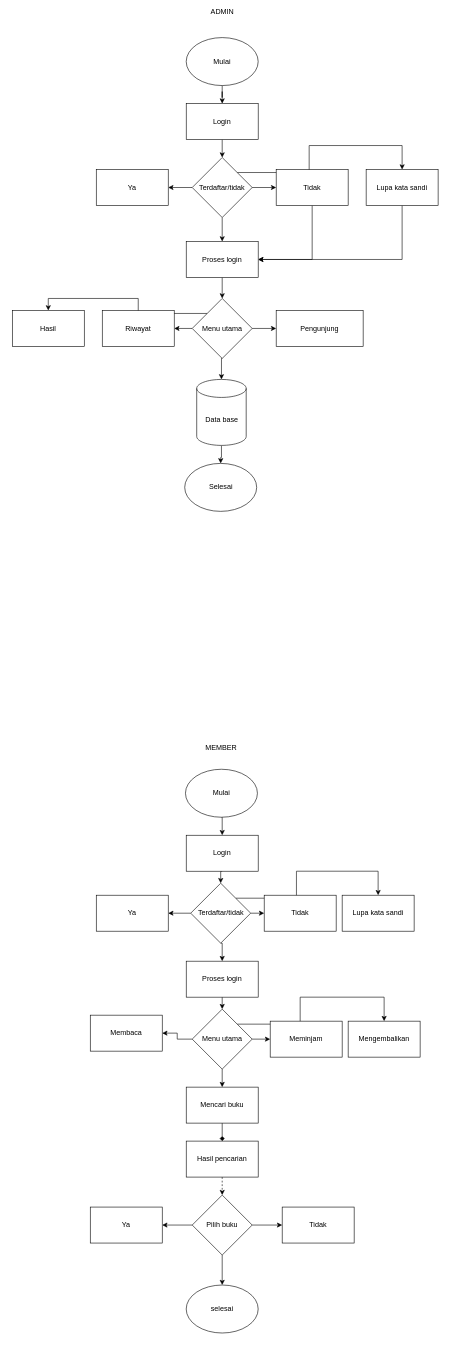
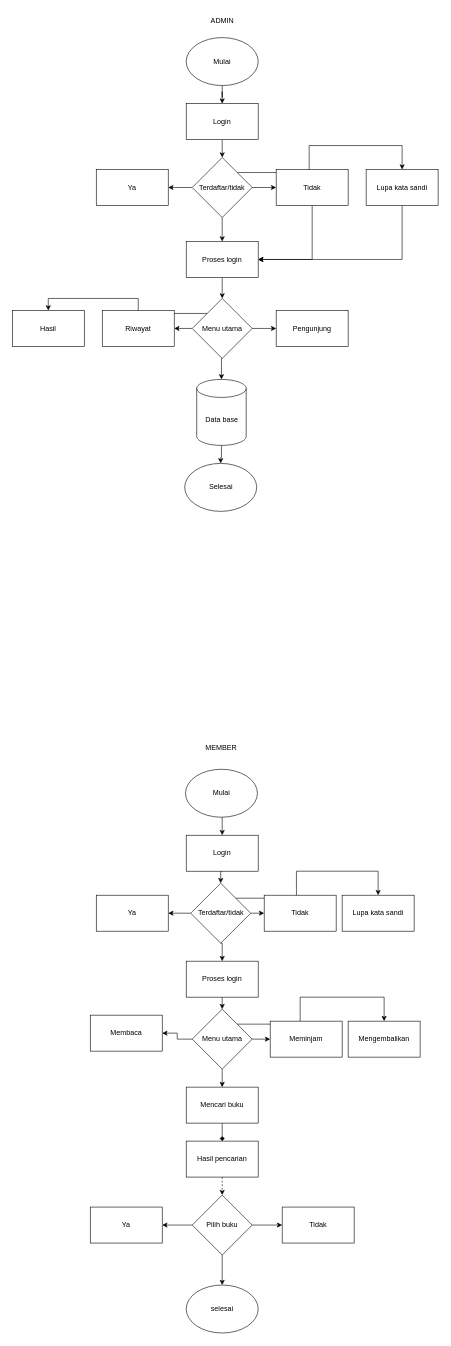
  <mxCell id="0" />
  <mxCell id="1" parent="0" />
  <mxCell id="2" style="edgeStyle=orthogonalEdgeStyle;rounded=0;orthogonalLoop=1;jettySize=auto;html=1;exitX=0.5;exitY=1;exitDx=0;exitDy=0;" edge="1" parent="1" source="3" target="5"><mxGeometry relative="1" as="geometry" /></mxCell>
  <mxCell id="3" value="Mulai" style="ellipse;whiteSpace=wrap;html=1;" vertex="1" parent="1"><mxGeometry x="310" y="62" width="120" height="80" as="geometry" /></mxCell>
  <mxCell id="4" style="edgeStyle=orthogonalEdgeStyle;rounded=0;orthogonalLoop=1;jettySize=auto;html=1;exitX=0.5;exitY=1;exitDx=0;exitDy=0;entryX=0.5;entryY=0;entryDx=0;entryDy=0;" edge="1" parent="1" source="5" target="10"><mxGeometry relative="1" as="geometry" /></mxCell>
  <mxCell id="5" value="Login" style="rounded=0;whiteSpace=wrap;html=1;" vertex="1" parent="1"><mxGeometry x="310" y="172" width="120" height="60" as="geometry" /></mxCell>
  <mxCell id="6" style="edgeStyle=orthogonalEdgeStyle;rounded=0;orthogonalLoop=1;jettySize=auto;html=1;exitX=1;exitY=0.5;exitDx=0;exitDy=0;entryX=0;entryY=0.5;entryDx=0;entryDy=0;" edge="1" parent="1" source="10" target="13"><mxGeometry relative="1" as="geometry" /></mxCell>
  <mxCell id="7" style="edgeStyle=orthogonalEdgeStyle;rounded=0;orthogonalLoop=1;jettySize=auto;html=1;exitX=1;exitY=0;exitDx=0;exitDy=0;entryX=0.5;entryY=0;entryDx=0;entryDy=0;" edge="1" parent="1" source="10" target="15"><mxGeometry relative="1" as="geometry" /></mxCell>
  <mxCell id="8" style="edgeStyle=orthogonalEdgeStyle;rounded=0;orthogonalLoop=1;jettySize=auto;html=1;exitX=0;exitY=0.5;exitDx=0;exitDy=0;entryX=1;entryY=0.5;entryDx=0;entryDy=0;" edge="1" parent="1" source="10" target="11"><mxGeometry relative="1" as="geometry" /></mxCell>
  <mxCell id="9" style="edgeStyle=orthogonalEdgeStyle;rounded=0;orthogonalLoop=1;jettySize=auto;html=1;exitX=0.5;exitY=1;exitDx=0;exitDy=0;entryX=0.5;entryY=0;entryDx=0;entryDy=0;" edge="1" parent="1" source="10" target="17"><mxGeometry relative="1" as="geometry" /></mxCell>
  <mxCell id="10" value="Terdaftar/tidak" style="rhombus;whiteSpace=wrap;html=1;" vertex="1" parent="1"><mxGeometry x="320" y="262" width="100" height="100" as="geometry" /></mxCell>
  <mxCell id="11" value="Ya" style="rounded=0;whiteSpace=wrap;html=1;" vertex="1" parent="1"><mxGeometry x="160" y="282" width="120" height="60" as="geometry" /></mxCell>
  <mxCell id="12" style="edgeStyle=orthogonalEdgeStyle;rounded=0;orthogonalLoop=1;jettySize=auto;html=1;exitX=0.5;exitY=1;exitDx=0;exitDy=0;entryX=1;entryY=0.5;entryDx=0;entryDy=0;" edge="1" parent="1" source="13" target="17"><mxGeometry relative="1" as="geometry" /></mxCell>
  <mxCell id="13" value="Tidak" style="rounded=0;whiteSpace=wrap;html=1;" vertex="1" parent="1"><mxGeometry x="460" y="282" width="120" height="60" as="geometry" /></mxCell>
  <mxCell id="14" style="edgeStyle=orthogonalEdgeStyle;rounded=0;orthogonalLoop=1;jettySize=auto;html=1;exitX=0.5;exitY=1;exitDx=0;exitDy=0;entryX=1;entryY=0.5;entryDx=0;entryDy=0;" edge="1" parent="1" source="15" target="17"><mxGeometry relative="1" as="geometry" /></mxCell>
  <mxCell id="15" value="Lupa kata sandi" style="rounded=0;whiteSpace=wrap;html=1;" vertex="1" parent="1"><mxGeometry x="610" y="282" width="120" height="60" as="geometry" /></mxCell>
  <mxCell id="16" style="edgeStyle=orthogonalEdgeStyle;rounded=0;orthogonalLoop=1;jettySize=auto;html=1;exitX=0.5;exitY=1;exitDx=0;exitDy=0;entryX=0.5;entryY=0;entryDx=0;entryDy=0;" edge="1" parent="1" source="17" target="21"><mxGeometry relative="1" as="geometry" /></mxCell>
  <mxCell id="17" value="Proses login" style="rounded=0;whiteSpace=wrap;html=1;" vertex="1" parent="1"><mxGeometry x="310" y="402" width="120" height="60" as="geometry" /></mxCell>
  <mxCell id="18" style="edgeStyle=orthogonalEdgeStyle;rounded=0;orthogonalLoop=1;jettySize=auto;html=1;exitX=1;exitY=0.5;exitDx=0;exitDy=0;entryX=0;entryY=0.5;entryDx=0;entryDy=0;" edge="1" parent="1" source="21" target="24"><mxGeometry relative="1" as="geometry" /></mxCell>
  <mxCell id="19" style="edgeStyle=orthogonalEdgeStyle;rounded=0;orthogonalLoop=1;jettySize=auto;html=1;exitX=0;exitY=0.5;exitDx=0;exitDy=0;entryX=1;entryY=0.5;entryDx=0;entryDy=0;" edge="1" parent="1" source="21" target="22"><mxGeometry relative="1" as="geometry" /></mxCell>
  <mxCell id="20" style="edgeStyle=orthogonalEdgeStyle;rounded=0;orthogonalLoop=1;jettySize=auto;html=1;exitX=0;exitY=0;exitDx=0;exitDy=0;entryX=0.5;entryY=0;entryDx=0;entryDy=0;" edge="1" parent="1" source="21" target="23"><mxGeometry relative="1" as="geometry" /></mxCell>
  <mxCell id="21" value="Menu utama" style="rhombus;whiteSpace=wrap;html=1;" vertex="1" parent="1"><mxGeometry x="320" y="497" width="100" height="100" as="geometry" /></mxCell>
  <mxCell id="22" value="Riwayat" style="rounded=0;whiteSpace=wrap;html=1;" vertex="1" parent="1"><mxGeometry x="170" y="517" width="120" height="60" as="geometry" /></mxCell>
  <mxCell id="23" value="Hasil" style="rounded=0;whiteSpace=wrap;html=1;" vertex="1" parent="1"><mxGeometry x="20" y="517" width="120" height="60" as="geometry" /></mxCell>
- <mxCell id="24" value="Pengunjung" style="rounded=0;whiteSpace=wrap;html=1;" vertex="1" parent="1"><mxGeometry x="460" y="517" width="145" height="60" as="geometry" /></mxCell>
+ <mxCell id="24" value="Pengunjung" style="rounded=0;whiteSpace=wrap;html=1;" vertex="1" parent="1"><mxGeometry x="460" y="517" width="120" height="60" as="geometry" /></mxCell>
  <mxCell id="25" value="Selesai" style="ellipse;whiteSpace=wrap;html=1;" vertex="1" parent="1"><mxGeometry x="307.5" y="772" width="120" height="80" as="geometry" /></mxCell>
- <mxCell id="26" value="ADMIN" style="text;html=1;align=center;verticalAlign=middle;resizable=0;points=[];autosize=1;strokeColor=none;fillColor=none;" vertex="1" parent="1"><mxGeometry x="340" y="5" width="60" height="30" as="geometry" /></mxCell>
+ <mxCell id="26" value="ADMIN" style="text;html=1;align=center;verticalAlign=middle;resizable=0;points=[];autosize=1;strokeColor=none;fillColor=none;" vertex="1" parent="1"><mxGeometry x="340" y="20" width="60" height="30" as="geometry" /></mxCell>
  <mxCell id="27" style="edgeStyle=orthogonalEdgeStyle;rounded=0;orthogonalLoop=1;jettySize=auto;html=1;exitX=0.5;exitY=1;exitDx=0;exitDy=0;entryX=0.5;entryY=0;entryDx=0;entryDy=0;" edge="1" parent="1" source="28" target="31"><mxGeometry relative="1" as="geometry" /></mxCell>
  <mxCell id="28" value="Mulai" style="ellipse;whiteSpace=wrap;html=1;" vertex="1" parent="1"><mxGeometry x="308.75" y="1282" width="120" height="80" as="geometry" /></mxCell>
  <mxCell id="29" value="MEMBER" style="text;html=1;align=center;verticalAlign=middle;resizable=0;points=[];autosize=1;strokeColor=none;fillColor=none;" vertex="1" parent="1"><mxGeometry x="327.5" y="1232" width="80" height="30" as="geometry" /></mxCell>
  <mxCell id="30" style="edgeStyle=orthogonalEdgeStyle;rounded=0;orthogonalLoop=1;jettySize=auto;html=1;exitX=0.5;exitY=1;exitDx=0;exitDy=0;entryX=0.5;entryY=0;entryDx=0;entryDy=0;" edge="1" parent="1" source="31" target="36"><mxGeometry relative="1" as="geometry" /></mxCell>
  <mxCell id="31" value="Login" style="rounded=0;whiteSpace=wrap;html=1;" vertex="1" parent="1"><mxGeometry x="310" y="1392" width="120" height="60" as="geometry" /></mxCell>
  <mxCell id="32" style="edgeStyle=orthogonalEdgeStyle;rounded=0;orthogonalLoop=1;jettySize=auto;html=1;exitX=1;exitY=0.5;exitDx=0;exitDy=0;entryX=0;entryY=0.5;entryDx=0;entryDy=0;" edge="1" parent="1" source="36" target="38"><mxGeometry relative="1" as="geometry" /></mxCell>
  <mxCell id="33" style="edgeStyle=orthogonalEdgeStyle;rounded=0;orthogonalLoop=1;jettySize=auto;html=1;exitX=1;exitY=0;exitDx=0;exitDy=0;entryX=0.5;entryY=0;entryDx=0;entryDy=0;" edge="1" parent="1" source="36" target="39"><mxGeometry relative="1" as="geometry" /></mxCell>
  <mxCell id="34" style="edgeStyle=orthogonalEdgeStyle;rounded=0;orthogonalLoop=1;jettySize=auto;html=1;exitX=0;exitY=0.5;exitDx=0;exitDy=0;entryX=1;entryY=0.5;entryDx=0;entryDy=0;" edge="1" parent="1" source="36" target="37"><mxGeometry relative="1" as="geometry" /></mxCell>
  <mxCell id="35" style="edgeStyle=orthogonalEdgeStyle;rounded=0;orthogonalLoop=1;jettySize=auto;html=1;exitX=0.5;exitY=1;exitDx=0;exitDy=0;entryX=0.5;entryY=0;entryDx=0;entryDy=0;" edge="1" parent="1" source="36" target="41"><mxGeometry relative="1" as="geometry" /></mxCell>
  <mxCell id="36" value="Terdaftar/tidak" style="rhombus;whiteSpace=wrap;html=1;" vertex="1" parent="1"><mxGeometry x="317.5" y="1472" width="100" height="100" as="geometry" /></mxCell>
  <mxCell id="37" value="Ya" style="rounded=0;whiteSpace=wrap;html=1;" vertex="1" parent="1"><mxGeometry x="160" y="1492" width="120" height="60" as="geometry" /></mxCell>
  <mxCell id="38" value="Tidak" style="rounded=0;whiteSpace=wrap;html=1;" vertex="1" parent="1"><mxGeometry x="440" y="1492" width="120" height="60" as="geometry" /></mxCell>
  <mxCell id="39" value="Lupa kata sandi" style="rounded=0;whiteSpace=wrap;html=1;" vertex="1" parent="1"><mxGeometry x="570" y="1492" width="120" height="60" as="geometry" /></mxCell>
  <mxCell id="40" style="edgeStyle=orthogonalEdgeStyle;rounded=0;orthogonalLoop=1;jettySize=auto;html=1;exitX=0.5;exitY=1;exitDx=0;exitDy=0;entryX=0.5;entryY=0;entryDx=0;entryDy=0;" edge="1" parent="1" source="41" target="47"><mxGeometry relative="1" as="geometry" /></mxCell>
  <mxCell id="41" value="Proses login" style="rounded=0;whiteSpace=wrap;html=1;" vertex="1" parent="1"><mxGeometry x="310" y="1602" width="120" height="60" as="geometry" /></mxCell>
  <mxCell id="42" value="Membaca" style="rounded=0;whiteSpace=wrap;html=1;" vertex="1" parent="1"><mxGeometry x="150" y="1692" width="120" height="60" as="geometry" /></mxCell>
  <mxCell id="43" style="edgeStyle=orthogonalEdgeStyle;rounded=0;orthogonalLoop=1;jettySize=auto;html=1;exitX=1;exitY=0.5;exitDx=0;exitDy=0;entryX=0;entryY=0.5;entryDx=0;entryDy=0;" edge="1" parent="1" source="47" target="48"><mxGeometry relative="1" as="geometry" /></mxCell>
  <mxCell id="44" style="edgeStyle=orthogonalEdgeStyle;rounded=0;orthogonalLoop=1;jettySize=auto;html=1;exitX=0;exitY=0.5;exitDx=0;exitDy=0;entryX=1;entryY=0.5;entryDx=0;entryDy=0;" edge="1" parent="1" source="47" target="42"><mxGeometry relative="1" as="geometry" /></mxCell>
  <mxCell id="45" style="edgeStyle=orthogonalEdgeStyle;rounded=0;orthogonalLoop=1;jettySize=auto;html=1;exitX=1;exitY=0;exitDx=0;exitDy=0;entryX=0.5;entryY=0;entryDx=0;entryDy=0;" edge="1" parent="1" source="47" target="49"><mxGeometry relative="1" as="geometry" /></mxCell>
  <mxCell id="46" style="edgeStyle=orthogonalEdgeStyle;rounded=0;orthogonalLoop=1;jettySize=auto;html=1;exitX=0.5;exitY=1;exitDx=0;exitDy=0;entryX=0.5;entryY=0;entryDx=0;entryDy=0;" edge="1" parent="1" source="47" target="51"><mxGeometry relative="1" as="geometry" /></mxCell>
  <mxCell id="47" value="Menu utama" style="rhombus;whiteSpace=wrap;html=1;" vertex="1" parent="1"><mxGeometry x="320" y="1682" width="100" height="100" as="geometry" /></mxCell>
  <mxCell id="48" value="Meminjam" style="rounded=0;whiteSpace=wrap;html=1;" vertex="1" parent="1"><mxGeometry x="450" y="1702" width="120" height="60" as="geometry" /></mxCell>
  <mxCell id="49" value="Mengembalikan" style="rounded=0;whiteSpace=wrap;html=1;" vertex="1" parent="1"><mxGeometry x="580" y="1702" width="120" height="60" as="geometry" /></mxCell>
  <mxCell id="50" style="edgeStyle=orthogonalEdgeStyle;rounded=0;orthogonalLoop=1;jettySize=auto;html=1;exitX=0.5;exitY=1;exitDx=0;exitDy=0;entryX=0.5;entryY=0;entryDx=0;entryDy=0;endArrow=diamond;" edge="1" parent="1" source="51" target="53"><mxGeometry relative="1" as="geometry" /></mxCell>
  <mxCell id="51" value="Mencari buku" style="rounded=0;whiteSpace=wrap;html=1;" vertex="1" parent="1"><mxGeometry x="310" y="1812" width="120" height="60" as="geometry" /></mxCell>
  <mxCell id="52" style="edgeStyle=orthogonalEdgeStyle;rounded=0;orthogonalLoop=1;jettySize=auto;html=1;exitX=0.5;exitY=1;exitDx=0;exitDy=0;entryX=0.5;entryY=0;entryDx=0;entryDy=0;dashed=1;" edge="1" parent="1" source="53" target="57"><mxGeometry relative="1" as="geometry" /></mxCell>
  <mxCell id="53" value="Hasil pencarian" style="rounded=0;whiteSpace=wrap;html=1;" vertex="1" parent="1"><mxGeometry x="310" y="1902" width="120" height="60" as="geometry" /></mxCell>
  <mxCell id="54" style="edgeStyle=orthogonalEdgeStyle;rounded=0;orthogonalLoop=1;jettySize=auto;html=1;exitX=1;exitY=0.5;exitDx=0;exitDy=0;entryX=0;entryY=0.5;entryDx=0;entryDy=0;" edge="1" parent="1" source="57" target="58"><mxGeometry relative="1" as="geometry" /></mxCell>
  <mxCell id="55" style="edgeStyle=orthogonalEdgeStyle;rounded=0;orthogonalLoop=1;jettySize=auto;html=1;exitX=0;exitY=0.5;exitDx=0;exitDy=0;" edge="1" parent="1" source="57" target="59"><mxGeometry relative="1" as="geometry" /></mxCell>
  <mxCell id="56" style="edgeStyle=orthogonalEdgeStyle;rounded=0;orthogonalLoop=1;jettySize=auto;html=1;exitX=0.5;exitY=1;exitDx=0;exitDy=0;" edge="1" parent="1" source="57" target="60"><mxGeometry relative="1" as="geometry" /></mxCell>
  <mxCell id="57" value="Pilih buku" style="rhombus;whiteSpace=wrap;html=1;" vertex="1" parent="1"><mxGeometry x="320" y="1992" width="100" height="100" as="geometry" /></mxCell>
  <mxCell id="58" value="Tidak" style="rounded=0;whiteSpace=wrap;html=1;" vertex="1" parent="1"><mxGeometry x="470" y="2012" width="120" height="60" as="geometry" /></mxCell>
  <mxCell id="59" value="Ya" style="rounded=0;whiteSpace=wrap;html=1;" vertex="1" parent="1"><mxGeometry x="150" y="2012" width="120" height="60" as="geometry" /></mxCell>
  <mxCell id="60" value="selesai" style="ellipse;whiteSpace=wrap;html=1;" vertex="1" parent="1"><mxGeometry x="310" y="2142" width="120" height="80" as="geometry" /></mxCell>
  <mxCell id="61" style="edgeStyle=orthogonalEdgeStyle;rounded=0;orthogonalLoop=1;jettySize=auto;html=1;exitX=0.5;exitY=1;exitDx=0;exitDy=0;exitPerimeter=0;" edge="1" parent="1" source="62" target="25"><mxGeometry relative="1" as="geometry" /></mxCell>
  <mxCell id="62" value="Data base" style="shape=cylinder3;whiteSpace=wrap;html=1;boundedLbl=1;backgroundOutline=1;size=15;" vertex="1" parent="1"><mxGeometry x="327.5" y="632" width="82.5" height="110" as="geometry" /></mxCell>
  <mxCell id="63" style="edgeStyle=orthogonalEdgeStyle;rounded=0;orthogonalLoop=1;jettySize=auto;html=1;exitX=0.5;exitY=1;exitDx=0;exitDy=0;entryX=0.5;entryY=0;entryDx=0;entryDy=0;entryPerimeter=0;" edge="1" parent="1" source="21" target="62"><mxGeometry relative="1" as="geometry" /></mxCell>
